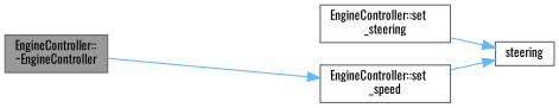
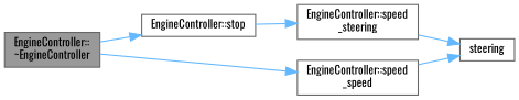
  digraph {
    fontname=Oswald
    rankdir=LR
    node [color=grey40 fillcolor=white fontname=Oswald fontsize=10 shape=box style=filled]
    edge [color=steelblue1 fontname=Oswald fontsize=10 labelfontname=Helvetica labelfontsize=10 style=solid]
    n1 [color=gray40 fillcolor=grey60 fontcolor=black height=0.2 label="EngineController::\l~EngineController" width=0.4]
-   n3 [height=0.2 label="EngineController::set\l_speed" width=0.4]
-   n4 [height=0.2 label="EngineController::set\l_steering" width=0.4]
+   n2 [height=0.2 label="EngineController::stop" width=0.4]
+   n3 [height=0.2 label="EngineController::speed\l_speed" width=0.4]
+   n4 [height=0.2 label="EngineController::speed\l_steering" width=0.4]
    n5 [height=0.2 label=steering width=0.4]
+   n1 -> n2
    n1 -> n3
+   n2 -> n4
    n3 -> n5
    n4 -> n5
  }
